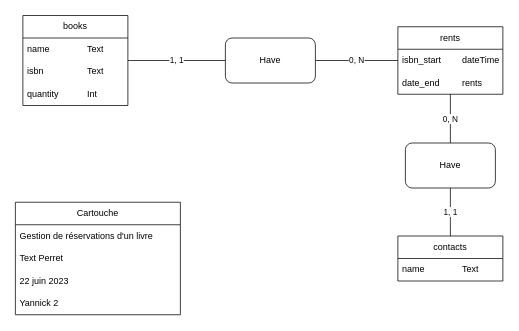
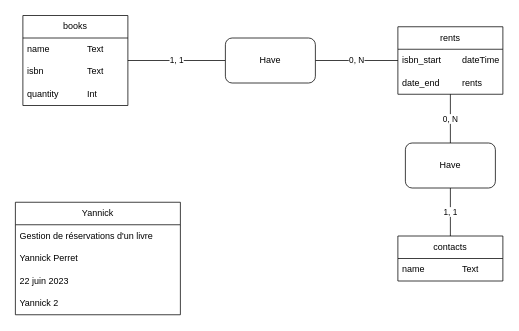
  <mxCell id="0" />
  <mxCell id="1" parent="0" />
  <mxCell id="2" value="1, 1" style="edgeStyle=orthogonalEdgeStyle;rounded=0;orthogonalLoop=1;jettySize=auto;html=1;endArrow=none;endFill=0;" parent="1" source="10" target="4" edge="1"><mxGeometry relative="1" as="geometry"><mxPoint x="180" y="80" as="sourcePoint" /></mxGeometry></mxCell>
  <mxCell id="3" value="0, N" style="edgeStyle=orthogonalEdgeStyle;rounded=0;orthogonalLoop=1;jettySize=auto;html=1;endArrow=none;endFill=0;" parent="1" source="4" target="15" edge="1"><mxGeometry relative="1" as="geometry"><mxPoint x="520" y="80" as="targetPoint" /></mxGeometry></mxCell>
  <mxCell id="4" value="Have" style="rounded=1;whiteSpace=wrap;html=1;" parent="1" vertex="1"><mxGeometry x="300" y="50" width="120" height="60" as="geometry" /></mxCell>
- <mxCell id="5" value="Cartouche" style="swimlane;fontStyle=0;childLayout=stackLayout;horizontal=1;startSize=30;horizontalStack=0;resizeParent=1;resizeParentMax=0;resizeLast=0;collapsible=1;marginBottom=0;whiteSpace=wrap;html=1;" parent="1" vertex="1"><mxGeometry x="20" y="269" width="220" height="150" as="geometry" /></mxCell>
+ <mxCell id="5" value="Yannick" style="swimlane;fontStyle=0;childLayout=stackLayout;horizontal=1;startSize=30;horizontalStack=0;resizeParent=1;resizeParentMax=0;resizeLast=0;collapsible=1;marginBottom=0;whiteSpace=wrap;html=1;" parent="1" vertex="1"><mxGeometry x="20" y="269" width="220" height="150" as="geometry" /></mxCell>
  <mxCell id="6" value="Gestion de réservations d'un livre" style="text;strokeColor=none;fillColor=none;align=left;verticalAlign=middle;spacingLeft=4;spacingRight=4;overflow=hidden;points=[[0,0.5],[1,0.5]];portConstraint=eastwest;rotatable=0;whiteSpace=wrap;html=1;" parent="5" vertex="1"><mxGeometry y="30" width="220" height="30" as="geometry" /></mxCell>
- <mxCell id="7" value="Text Perret" style="text;strokeColor=none;fillColor=none;align=left;verticalAlign=middle;spacingLeft=4;spacingRight=4;overflow=hidden;points=[[0,0.5],[1,0.5]];portConstraint=eastwest;rotatable=0;whiteSpace=wrap;html=1;" parent="5" vertex="1"><mxGeometry y="60" width="220" height="30" as="geometry" /></mxCell>
+ <mxCell id="7" value="Yannick Perret" style="text;strokeColor=none;fillColor=none;align=left;verticalAlign=middle;spacingLeft=4;spacingRight=4;overflow=hidden;points=[[0,0.5],[1,0.5]];portConstraint=eastwest;rotatable=0;whiteSpace=wrap;html=1;" parent="5" vertex="1"><mxGeometry y="60" width="220" height="30" as="geometry" /></mxCell>
  <mxCell id="8" value="22 juin 2023" style="text;strokeColor=none;fillColor=none;align=left;verticalAlign=middle;spacingLeft=4;spacingRight=4;overflow=hidden;points=[[0,0.5],[1,0.5]];portConstraint=eastwest;rotatable=0;whiteSpace=wrap;html=1;" parent="5" vertex="1"><mxGeometry y="90" width="220" height="30" as="geometry" /></mxCell>
  <mxCell id="9" value="Yannick 2" style="text;strokeColor=none;fillColor=none;align=left;verticalAlign=middle;spacingLeft=4;spacingRight=4;overflow=hidden;points=[[0,0.5],[1,0.5]];portConstraint=eastwest;rotatable=0;whiteSpace=wrap;html=1;" parent="5" vertex="1"><mxGeometry y="120" width="220" height="30" as="geometry" /></mxCell>
  <mxCell id="10" value="books" style="swimlane;fontStyle=0;childLayout=stackLayout;horizontal=1;startSize=30;horizontalStack=0;resizeParent=1;resizeParentMax=0;resizeLast=0;collapsible=1;marginBottom=0;whiteSpace=wrap;html=1;" parent="1" vertex="1"><mxGeometry x="30" y="20" width="140" height="120" as="geometry" /></mxCell>
  <mxCell id="11" value="name&lt;span style=&quot;white-space: pre;&quot;&gt;&#09;&lt;/span&gt;&lt;span style=&quot;white-space: pre;&quot;&gt;&#09;&lt;/span&gt;Text" style="text;strokeColor=none;fillColor=none;align=left;verticalAlign=middle;spacingLeft=4;spacingRight=4;overflow=hidden;points=[[0,0.5],[1,0.5]];portConstraint=eastwest;rotatable=0;whiteSpace=wrap;html=1;" parent="10" vertex="1"><mxGeometry y="30" width="140" height="30" as="geometry" /></mxCell>
  <mxCell id="12" value="isbn&lt;span style=&quot;white-space: pre;&quot;&gt;&#09;&lt;/span&gt;&lt;span style=&quot;white-space: pre;&quot;&gt;&#09;&lt;/span&gt;&lt;span style=&quot;white-space: pre;&quot;&gt;&#09;&lt;/span&gt;Text" style="text;strokeColor=none;fillColor=none;align=left;verticalAlign=middle;spacingLeft=4;spacingRight=4;overflow=hidden;points=[[0,0.5],[1,0.5]];portConstraint=eastwest;rotatable=0;whiteSpace=wrap;html=1;" parent="10" vertex="1"><mxGeometry y="60" width="140" height="30" as="geometry" /></mxCell>
  <mxCell id="13" value="quantity&lt;span style=&quot;white-space: pre;&quot;&gt;&#09;&lt;span style=&quot;white-space: pre;&quot;&gt;&#09;&lt;/span&gt;I&lt;/span&gt;nt" style="text;strokeColor=none;fillColor=none;align=left;verticalAlign=middle;spacingLeft=4;spacingRight=4;overflow=hidden;points=[[0,0.5],[1,0.5]];portConstraint=eastwest;rotatable=0;whiteSpace=wrap;html=1;" vertex="1" parent="10"><mxGeometry y="90" width="140" height="30" as="geometry" /></mxCell>
  <mxCell id="14" value="0, N" style="edgeStyle=orthogonalEdgeStyle;rounded=0;orthogonalLoop=1;jettySize=auto;html=1;endArrow=none;endFill=0;" parent="1" source="15" target="21" edge="1"><mxGeometry relative="1" as="geometry" /></mxCell>
  <mxCell id="15" value="rents" style="swimlane;fontStyle=0;childLayout=stackLayout;horizontal=1;startSize=30;horizontalStack=0;resizeParent=1;resizeParentMax=0;resizeLast=0;collapsible=1;marginBottom=0;whiteSpace=wrap;html=1;" parent="1" vertex="1"><mxGeometry x="530" y="35" width="140" height="90" as="geometry" /></mxCell>
  <mxCell id="16" value="isbn_start&lt;span style=&quot;white-space: pre;&quot;&gt;&#09;&lt;/span&gt;dateTime" style="text;strokeColor=none;fillColor=none;align=left;verticalAlign=middle;spacingLeft=4;spacingRight=4;overflow=hidden;points=[[0,0.5],[1,0.5]];portConstraint=eastwest;rotatable=0;whiteSpace=wrap;html=1;" parent="15" vertex="1"><mxGeometry y="30" width="140" height="30" as="geometry" /></mxCell>
  <mxCell id="17" value="date_end&lt;span style=&quot;white-space: pre;&quot;&gt;&#09;&lt;/span&gt;&lt;span style=&quot;white-space: pre;&quot;&gt;&#09;&lt;/span&gt;rents" style="text;strokeColor=none;fillColor=none;align=left;verticalAlign=middle;spacingLeft=4;spacingRight=4;overflow=hidden;points=[[0,0.5],[1,0.5]];portConstraint=eastwest;rotatable=0;whiteSpace=wrap;html=1;" parent="15" vertex="1"><mxGeometry y="60" width="140" height="30" as="geometry" /></mxCell>
  <mxCell id="18" value="contacts" style="swimlane;fontStyle=0;childLayout=stackLayout;horizontal=1;startSize=30;horizontalStack=0;resizeParent=1;resizeParentMax=0;resizeLast=0;collapsible=1;marginBottom=0;whiteSpace=wrap;html=1;" parent="1" vertex="1"><mxGeometry x="530" y="314" width="140" height="60" as="geometry" /></mxCell>
  <mxCell id="19" value="name&lt;span style=&quot;white-space: pre;&quot;&gt;&#09;&lt;/span&gt;&lt;span style=&quot;white-space: pre;&quot;&gt;&#09;&lt;/span&gt;Text" style="text;strokeColor=none;fillColor=none;align=left;verticalAlign=middle;spacingLeft=4;spacingRight=4;overflow=hidden;points=[[0,0.5],[1,0.5]];portConstraint=eastwest;rotatable=0;whiteSpace=wrap;html=1;" parent="18" vertex="1"><mxGeometry y="30" width="140" height="30" as="geometry" /></mxCell>
  <mxCell id="20" value="1, 1" style="edgeStyle=orthogonalEdgeStyle;rounded=0;orthogonalLoop=1;jettySize=auto;html=1;endArrow=none;endFill=0;" parent="1" source="21" target="18" edge="1"><mxGeometry relative="1" as="geometry" /></mxCell>
  <mxCell id="21" value="Have" style="rounded=1;whiteSpace=wrap;html=1;" parent="1" vertex="1"><mxGeometry x="540" y="190" width="120" height="60" as="geometry" /></mxCell>
